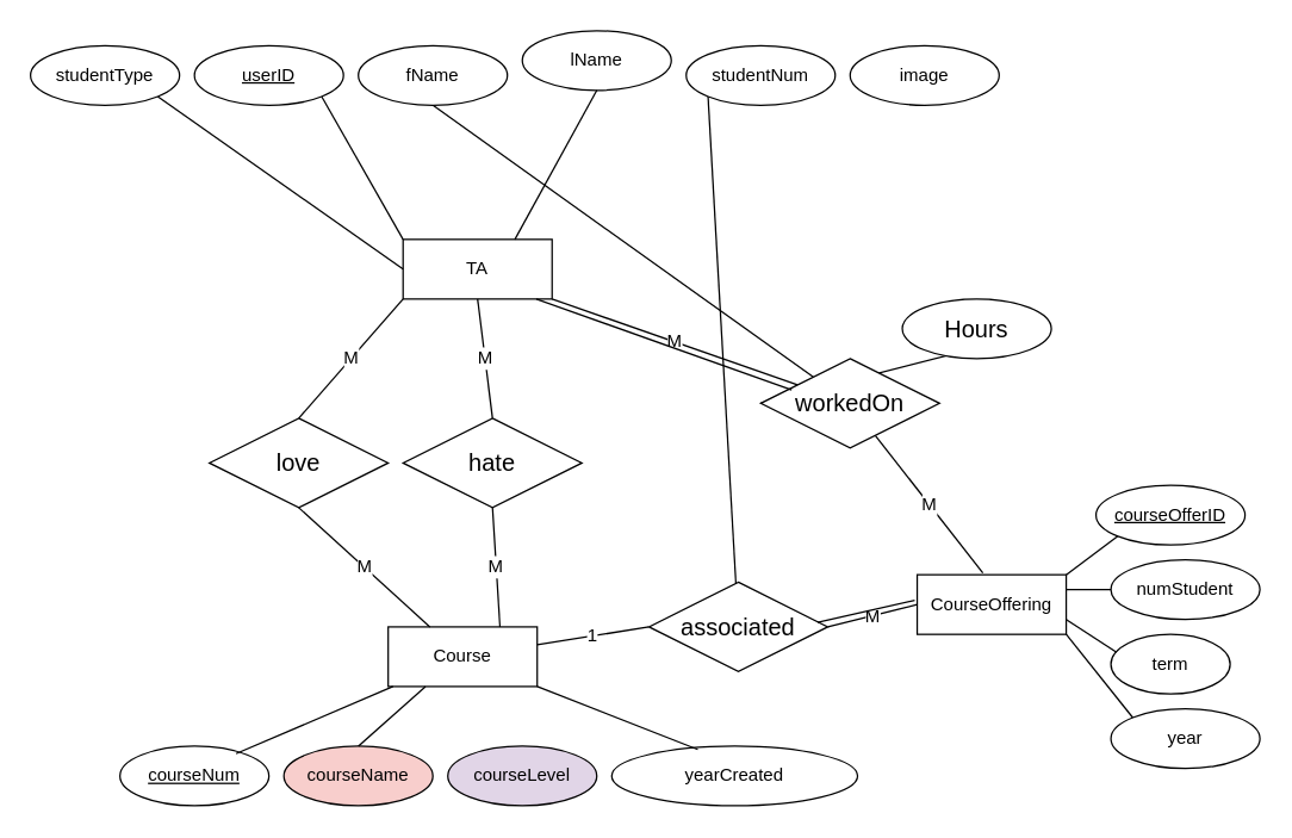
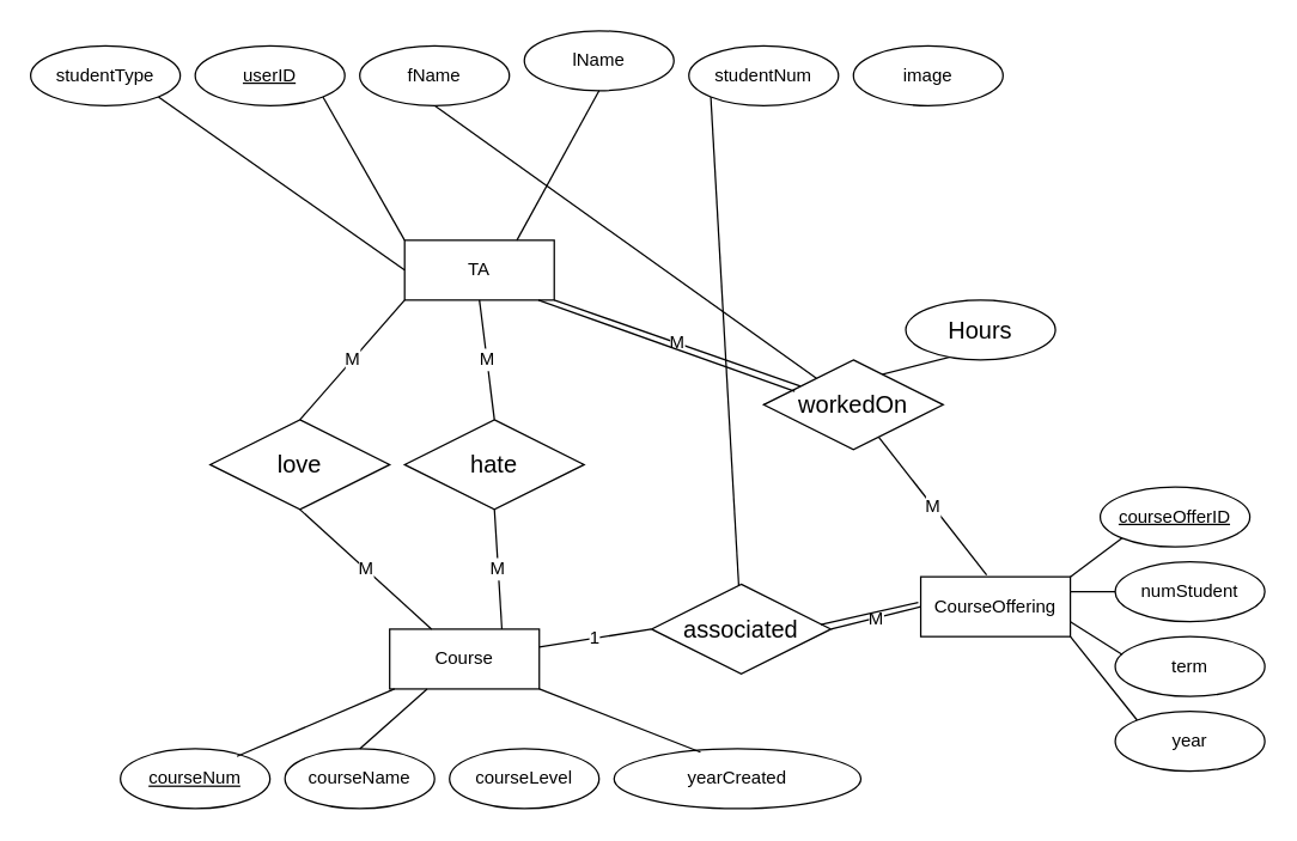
  <mxCell id="0" />
  <mxCell id="1" parent="0" />
  <mxCell id="2" value="M" style="edgeStyle=none;curved=1;rounded=0;orthogonalLoop=1;jettySize=auto;html=1;fontSize=12;startSize=8;endSize=8;endArrow=none;endFill=0;exitX=1;exitY=1;exitDx=0;exitDy=0;" parent="1" source="3" target="34" edge="1"><mxGeometry relative="1" as="geometry"><mxPoint x="295" y="200" as="sourcePoint" /></mxGeometry></mxCell>
  <mxCell id="3" value="TA" style="whiteSpace=wrap;html=1;align=center;" parent="1" vertex="1"><mxGeometry x="270" y="160" width="100" height="40" as="geometry" /></mxCell>
  <mxCell id="4" value="Course" style="whiteSpace=wrap;html=1;align=center;" parent="1" vertex="1"><mxGeometry x="260" y="420" width="100" height="40" as="geometry" /></mxCell>
  <mxCell id="5" style="rounded=0;orthogonalLoop=1;jettySize=auto;html=1;exitX=0.5;exitY=1;exitDx=0;exitDy=0;endArrow=none;endFill=0;" parent="1" source="6" target="34" edge="1"><mxGeometry relative="1" as="geometry" /></mxCell>
  <mxCell id="6" value="fName" style="ellipse;whiteSpace=wrap;html=1;align=center;" parent="1" vertex="1"><mxGeometry x="240" y="30" width="100" height="40" as="geometry" /></mxCell>
  <mxCell id="7" value="lName" style="ellipse;whiteSpace=wrap;html=1;align=center;" parent="1" vertex="1"><mxGeometry x="350" y="20" width="100" height="40" as="geometry" /></mxCell>
  <mxCell id="8" style="rounded=0;orthogonalLoop=1;jettySize=auto;html=1;exitX=0;exitY=1;exitDx=0;exitDy=0;endArrow=none;endFill=0;" parent="1" source="9" target="37" edge="1"><mxGeometry relative="1" as="geometry"><mxPoint x="275" y="160" as="targetPoint" /></mxGeometry></mxCell>
  <mxCell id="9" value="studentNum" style="ellipse;whiteSpace=wrap;html=1;align=center;" parent="1" vertex="1"><mxGeometry x="460" y="30" width="100" height="40" as="geometry" /></mxCell>
  <mxCell id="10" style="rounded=0;orthogonalLoop=1;jettySize=auto;html=1;exitX=1;exitY=1;exitDx=0;exitDy=0;entryX=0;entryY=0;entryDx=0;entryDy=0;endArrow=none;endFill=0;" parent="1" source="11" target="3" edge="1"><mxGeometry relative="1" as="geometry" /></mxCell>
  <mxCell id="11" value="&lt;u&gt;userID&lt;/u&gt;" style="ellipse;whiteSpace=wrap;html=1;align=center;" parent="1" vertex="1"><mxGeometry x="130" y="30" width="100" height="40" as="geometry" /></mxCell>
  <mxCell id="12" style="rounded=0;orthogonalLoop=1;jettySize=auto;html=1;exitX=1;exitY=1;exitDx=0;exitDy=0;entryX=0;entryY=0.5;entryDx=0;entryDy=0;endArrow=none;endFill=0;strokeColor=default;" parent="1" source="13" target="3" edge="1"><mxGeometry relative="1" as="geometry" /></mxCell>
  <mxCell id="13" value="studentType" style="ellipse;whiteSpace=wrap;html=1;align=center;" parent="1" vertex="1"><mxGeometry x="20" y="30" width="100" height="40" as="geometry" /></mxCell>
  <mxCell id="14" value="image" style="ellipse;whiteSpace=wrap;html=1;align=center;" parent="1" vertex="1"><mxGeometry x="570" y="30" width="100" height="40" as="geometry" /></mxCell>
  <mxCell id="15" value="" style="endArrow=none;html=1;rounded=0;entryX=0.5;entryY=1;entryDx=0;entryDy=0;exitX=0.75;exitY=0;exitDx=0;exitDy=0;" parent="1" source="3" target="7" edge="1"><mxGeometry width="50" height="50" relative="1" as="geometry"><mxPoint x="405" y="200" as="sourcePoint" /><mxPoint x="455" y="150" as="targetPoint" /></mxGeometry></mxCell>
  <mxCell id="16" value="&lt;u&gt;courseNum&lt;/u&gt;" style="ellipse;whiteSpace=wrap;html=1;align=center;" parent="1" vertex="1"><mxGeometry x="80" y="500" width="100" height="40" as="geometry" /></mxCell>
- <mxCell id="17" value="courseName" style="ellipse;whiteSpace=wrap;html=1;align=center;fillColor=#f8cecc;" parent="1" vertex="1"><mxGeometry x="190" y="500" width="100" height="40" as="geometry" /></mxCell>
- <mxCell id="18" value="courseLevel" style="ellipse;whiteSpace=wrap;html=1;align=center;fillColor=#e1d5e7;" parent="1" vertex="1"><mxGeometry x="300" y="500" width="100" height="40" as="geometry" /></mxCell>
+ <mxCell id="17" value="courseName" style="ellipse;whiteSpace=wrap;html=1;align=center;" parent="1" vertex="1"><mxGeometry x="190" y="500" width="100" height="40" as="geometry" /></mxCell>
+ <mxCell id="18" value="courseLevel" style="ellipse;whiteSpace=wrap;html=1;align=center;" parent="1" vertex="1"><mxGeometry x="300" y="500" width="100" height="40" as="geometry" /></mxCell>
  <mxCell id="19" value="yearCreated" style="ellipse;whiteSpace=wrap;html=1;align=center;" parent="1" vertex="1"><mxGeometry x="410" y="500" width="165" height="40" as="geometry" /></mxCell>
  <mxCell id="20" value="" style="endArrow=none;html=1;rounded=0;exitX=0.779;exitY=0.126;exitDx=0;exitDy=0;exitPerimeter=0;" parent="1" source="16" target="4" edge="1"><mxGeometry width="50" height="50" relative="1" as="geometry"><mxPoint x="310" y="360" as="sourcePoint" /><mxPoint x="360" y="310" as="targetPoint" /></mxGeometry></mxCell>
  <mxCell id="21" value="" style="endArrow=none;html=1;rounded=0;exitX=0.35;exitY=0.056;exitDx=0;exitDy=0;entryX=1;entryY=1;entryDx=0;entryDy=0;exitPerimeter=0;" parent="1" source="19" target="4" edge="1"><mxGeometry width="50" height="50" relative="1" as="geometry"><mxPoint x="270" y="510" as="sourcePoint" /><mxPoint x="320" y="460" as="targetPoint" /></mxGeometry></mxCell>
  <mxCell id="22" value="M" style="edgeStyle=none;curved=1;rounded=0;orthogonalLoop=1;jettySize=auto;html=1;exitX=0;exitY=0.5;exitDx=0;exitDy=0;entryX=1;entryY=0.5;entryDx=0;entryDy=0;fontSize=12;startSize=8;endSize=8;endArrow=none;endFill=0;" parent="1" source="23" target="37" edge="1"><mxGeometry relative="1" as="geometry" /></mxCell>
  <mxCell id="23" value="CourseOffering" style="whiteSpace=wrap;html=1;align=center;" parent="1" vertex="1"><mxGeometry x="615" y="385" width="100" height="40" as="geometry" /></mxCell>
  <mxCell id="24" value="courseOfferID" style="ellipse;whiteSpace=wrap;html=1;align=center;fontStyle=4" parent="1" vertex="1"><mxGeometry x="735" y="325" width="100" height="40" as="geometry" /></mxCell>
  <mxCell id="25" value="numStudent" style="ellipse;whiteSpace=wrap;html=1;align=center;" parent="1" vertex="1"><mxGeometry x="745" y="375" width="100" height="40" as="geometry" /></mxCell>
- <mxCell id="26" value="term" style="ellipse;whiteSpace=wrap;html=1;align=center;" parent="1" vertex="1"><mxGeometry x="745" y="425" width="80" height="40" as="geometry" /></mxCell>
+ <mxCell id="26" value="term" style="ellipse;whiteSpace=wrap;html=1;align=center;" parent="1" vertex="1"><mxGeometry x="745" y="425" width="100" height="40" as="geometry" /></mxCell>
  <mxCell id="27" value="year" style="ellipse;whiteSpace=wrap;html=1;align=center;" parent="1" vertex="1"><mxGeometry x="745" y="475" width="100" height="40" as="geometry" /></mxCell>
  <mxCell id="28" value="" style="endArrow=none;html=1;rounded=0;entryX=0;entryY=1;entryDx=0;entryDy=0;exitX=1;exitY=0;exitDx=0;exitDy=0;" parent="1" source="23" target="24" edge="1"><mxGeometry width="50" height="50" relative="1" as="geometry"><mxPoint x="855" y="405" as="sourcePoint" /><mxPoint x="905" y="355" as="targetPoint" /></mxGeometry></mxCell>
  <mxCell id="29" value="" style="endArrow=none;html=1;rounded=0;exitX=0;exitY=0.5;exitDx=0;exitDy=0;entryX=1;entryY=0.25;entryDx=0;entryDy=0;" parent="1" source="25" target="23" edge="1"><mxGeometry width="50" height="50" relative="1" as="geometry"><mxPoint x="885" y="385" as="sourcePoint" /><mxPoint x="935" y="335" as="targetPoint" /></mxGeometry></mxCell>
  <mxCell id="30" value="" style="endArrow=none;html=1;rounded=0;exitX=0.048;exitY=0.302;exitDx=0;exitDy=0;entryX=1;entryY=0.75;entryDx=0;entryDy=0;exitPerimeter=0;" parent="1" source="26" target="23" edge="1"><mxGeometry width="50" height="50" relative="1" as="geometry"><mxPoint x="875" y="475" as="sourcePoint" /><mxPoint x="925" y="425" as="targetPoint" /></mxGeometry></mxCell>
  <mxCell id="31" value="" style="endArrow=none;html=1;rounded=0;exitX=0;exitY=0;exitDx=0;exitDy=0;entryX=1;entryY=1;entryDx=0;entryDy=0;" parent="1" source="27" target="23" edge="1"><mxGeometry width="50" height="50" relative="1" as="geometry"><mxPoint x="835" y="495" as="sourcePoint" /><mxPoint x="905.711" y="445" as="targetPoint" /></mxGeometry></mxCell>
  <mxCell id="32" value="M" style="edgeStyle=none;curved=1;rounded=0;orthogonalLoop=1;jettySize=auto;html=1;entryX=0.067;entryY=1.125;entryDx=0;entryDy=0;fontSize=12;startSize=8;endSize=8;endArrow=none;endFill=0;entryPerimeter=0;" parent="1" source="34" edge="1"><mxGeometry relative="1" as="geometry"><mxPoint x="659.02" y="383.75" as="targetPoint" /></mxGeometry></mxCell>
  <mxCell id="33" style="edgeStyle=none;curved=1;rounded=0;orthogonalLoop=1;jettySize=auto;html=1;exitX=0;exitY=0.5;exitDx=0;exitDy=0;entryX=1;entryY=0.5;entryDx=0;entryDy=0;fontSize=12;startSize=8;endSize=8;endArrow=none;endFill=0;" parent="1" source="34" target="38" edge="1"><mxGeometry relative="1" as="geometry" /></mxCell>
  <mxCell id="34" value="workedOn" style="shape=rhombus;perimeter=rhombusPerimeter;whiteSpace=wrap;html=1;align=center;fontSize=16;" parent="1" vertex="1"><mxGeometry x="510" y="240" width="120" height="60" as="geometry" /></mxCell>
  <mxCell id="35" value="" style="endArrow=none;html=1;rounded=0;fontSize=12;startSize=8;endSize=8;curved=1;entryX=0.25;entryY=1;entryDx=0;entryDy=0;exitX=0.5;exitY=0;exitDx=0;exitDy=0;" parent="1" source="17" target="4" edge="1"><mxGeometry width="50" height="50" relative="1" as="geometry"><mxPoint x="260" y="490" as="sourcePoint" /><mxPoint x="310" y="440" as="targetPoint" /></mxGeometry></mxCell>
  <mxCell id="36" value="1" style="edgeStyle=none;curved=1;rounded=0;orthogonalLoop=1;jettySize=auto;html=1;fontSize=12;startSize=8;endSize=8;endArrow=none;endFill=0;exitX=0;exitY=0.5;exitDx=0;exitDy=0;" parent="1" source="37" target="4" edge="1"><mxGeometry relative="1" as="geometry"><mxPoint x="425" y="440" as="sourcePoint" /></mxGeometry></mxCell>
  <mxCell id="37" value="associated" style="shape=rhombus;perimeter=rhombusPerimeter;whiteSpace=wrap;html=1;align=center;fontSize=16;" parent="1" vertex="1"><mxGeometry x="435" y="390" width="120" height="60" as="geometry" /></mxCell>
  <mxCell id="38" value="Hours" style="ellipse;whiteSpace=wrap;html=1;align=center;fontSize=16;" parent="1" vertex="1"><mxGeometry x="605" y="200" width="100" height="40" as="geometry" /></mxCell>
  <mxCell id="39" value="M" style="edgeStyle=none;curved=1;rounded=0;orthogonalLoop=1;jettySize=auto;html=1;exitX=0.5;exitY=1;exitDx=0;exitDy=0;fontSize=12;startSize=8;endSize=8;endArrow=none;endFill=0;" parent="1" source="40" target="4" edge="1"><mxGeometry relative="1" as="geometry" /></mxCell>
  <mxCell id="40" value="love" style="shape=rhombus;perimeter=rhombusPerimeter;whiteSpace=wrap;html=1;align=center;fontSize=16;" parent="1" vertex="1"><mxGeometry x="140" y="280" width="120" height="60" as="geometry" /></mxCell>
  <mxCell id="41" value="M" style="edgeStyle=none;curved=1;rounded=0;orthogonalLoop=1;jettySize=auto;html=1;exitX=0.5;exitY=1;exitDx=0;exitDy=0;entryX=0.75;entryY=0;entryDx=0;entryDy=0;fontSize=12;startSize=8;endSize=8;endArrow=none;endFill=0;" parent="1" source="42" target="4" edge="1"><mxGeometry relative="1" as="geometry" /></mxCell>
  <mxCell id="42" value="hate" style="shape=rhombus;perimeter=rhombusPerimeter;whiteSpace=wrap;html=1;align=center;fontSize=16;" parent="1" vertex="1"><mxGeometry x="270" y="280" width="120" height="60" as="geometry" /></mxCell>
  <mxCell id="43" value="M" style="edgeStyle=none;curved=1;rounded=0;orthogonalLoop=1;jettySize=auto;html=1;entryX=0.5;entryY=0;entryDx=0;entryDy=0;fontSize=12;startSize=8;endSize=8;endArrow=none;endFill=0;exitX=0;exitY=1;exitDx=0;exitDy=0;" parent="1" source="3" target="40" edge="1"><mxGeometry relative="1" as="geometry"><mxPoint x="325" y="210" as="sourcePoint" /></mxGeometry></mxCell>
  <mxCell id="44" value="M" style="edgeStyle=none;curved=1;rounded=0;orthogonalLoop=1;jettySize=auto;html=1;exitX=0.5;exitY=1;exitDx=0;exitDy=0;entryX=0.5;entryY=0;entryDx=0;entryDy=0;fontSize=12;startSize=8;endSize=8;endArrow=none;endFill=0;" parent="1" source="3" target="42" edge="1"><mxGeometry relative="1" as="geometry" /></mxCell>
  <mxCell id="45" value="" style="endArrow=none;html=1;rounded=0;fontSize=12;startSize=8;endSize=8;curved=1;entryX=0.894;entryY=1.001;entryDx=0;entryDy=0;entryPerimeter=0;exitX=0.173;exitY=0.349;exitDx=0;exitDy=0;exitPerimeter=0;" parent="1" source="34" target="3" edge="1"><mxGeometry width="50" height="50" relative="1" as="geometry"><mxPoint x="525" y="260" as="sourcePoint" /><mxPoint x="515" y="280" as="targetPoint" /></mxGeometry></mxCell>
  <mxCell id="46" value="" style="endArrow=none;html=1;rounded=0;fontSize=12;startSize=8;endSize=8;curved=1;exitX=0.943;exitY=0.45;exitDx=0;exitDy=0;exitPerimeter=0;entryX=-0.017;entryY=0.428;entryDx=0;entryDy=0;entryPerimeter=0;" parent="1" source="37" target="23" edge="1"><mxGeometry width="50" height="50" relative="1" as="geometry"><mxPoint x="565" y="440" as="sourcePoint" /><mxPoint x="615" y="390" as="targetPoint" /></mxGeometry></mxCell>
